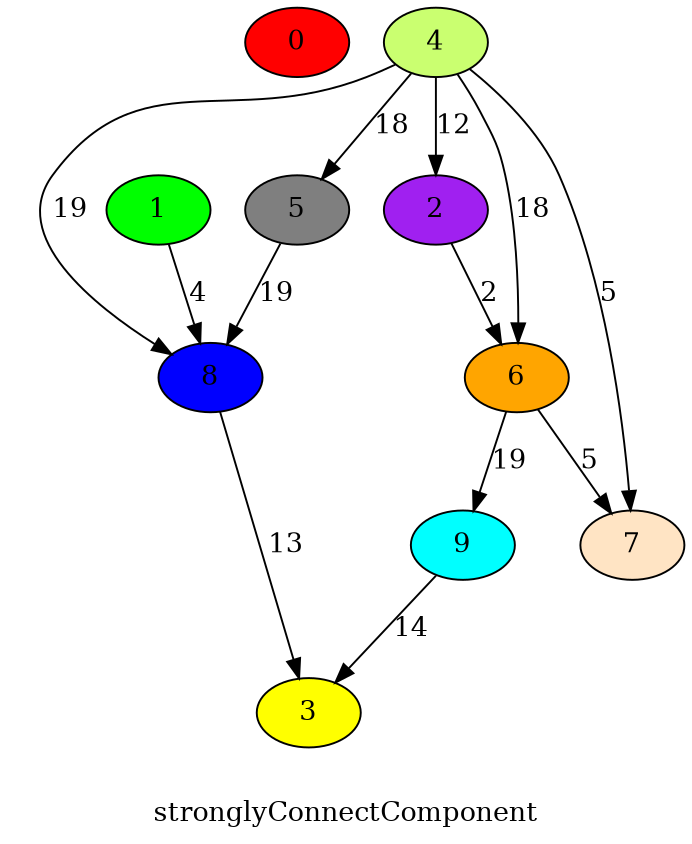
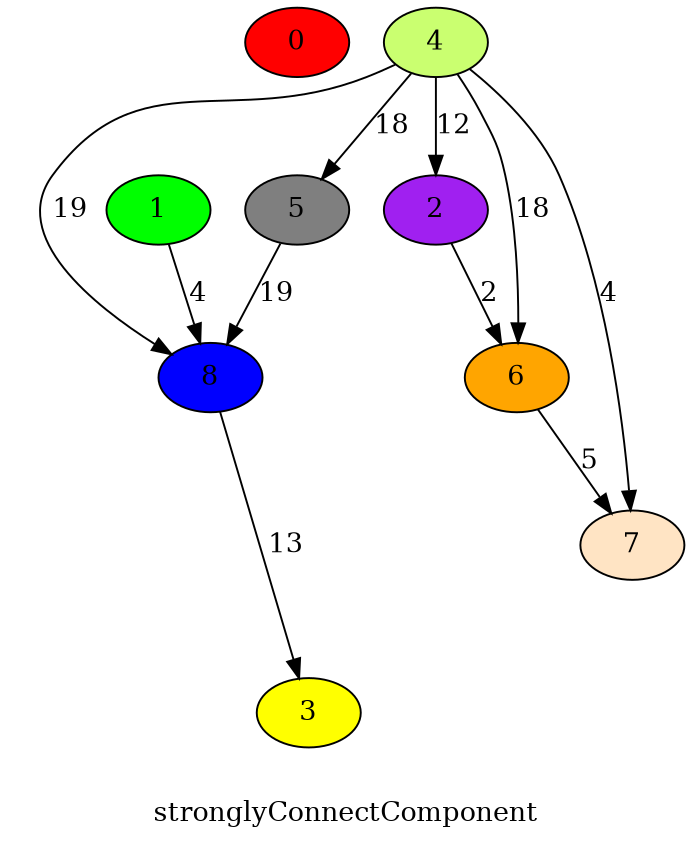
  digraph {
    label=stronglyConnectComponent
    node [style=filled]
    0 [fillcolor=red]
    1 [fillcolor=green]
    8 [fillcolor=blue]
    3 [fillcolor=yellow]
    2 [fillcolor=purple]
    6 [fillcolor=orange]
    7 [fillcolor=bisque]
-   9 [fillcolor=aqua]
    4 [fillcolor=darkolivegreen1]
    5 [fillcolor=gray50]
    1 -> 8 [label=4]
    8 -> 3 [label=13]
    2 -> 6 [label=2]
    6 -> 7 [label=5]
-   6 -> 9 [label=19]
-   9 -> 3 [label=14]
    4 -> 8 [label=19]
    4 -> 2 [label=12]
    4 -> 6 [label=18]
-   4 -> 7 [label=5]
+   4 -> 7 [label=4]
    4 -> 5 [label=18]
    5 -> 8 [label=19]
  }
